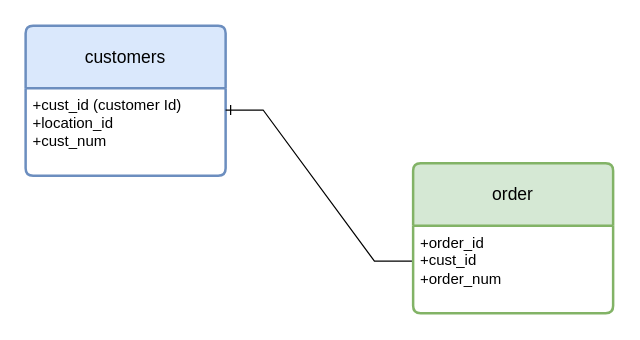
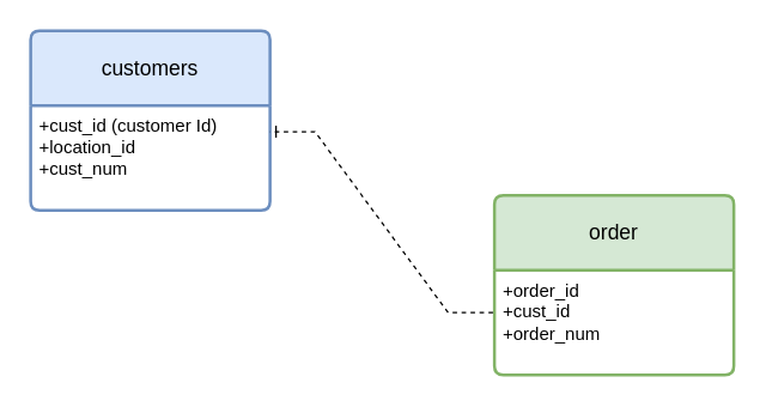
  <mxCell id="0" />
  <mxCell id="1" parent="0" />
  <mxCell id="2" value="order" style="swimlane;childLayout=stackLayout;horizontal=1;startSize=50;horizontalStack=0;rounded=1;fontSize=14;fontStyle=0;strokeWidth=2;resizeParent=0;resizeLast=1;shadow=0;dashed=0;align=center;arcSize=4;whiteSpace=wrap;html=1;fillColor=#d5e8d4;strokeColor=#82b366;" vertex="1" parent="1"><mxGeometry x="330" y="130" width="160" height="120" as="geometry" /></mxCell>
  <mxCell id="3" value="+order_id&lt;br&gt;+cust_id&lt;br&gt;+order_num" style="align=left;strokeColor=none;fillColor=none;spacingLeft=4;fontSize=12;verticalAlign=top;resizable=0;rotatable=0;part=1;html=1;" vertex="1" parent="2"><mxGeometry y="50" width="160" height="70" as="geometry" /></mxCell>
  <mxCell id="4" value="customers" style="swimlane;childLayout=stackLayout;horizontal=1;startSize=50;horizontalStack=0;rounded=1;fontSize=14;fontStyle=0;strokeWidth=2;resizeParent=0;resizeLast=1;shadow=0;dashed=0;align=center;arcSize=4;whiteSpace=wrap;html=1;fillColor=#dae8fc;strokeColor=#6c8ebf;" vertex="1" parent="1"><mxGeometry x="20" y="20" width="160" height="120" as="geometry" /></mxCell>
  <mxCell id="5" value="+cust_id (customer Id)&lt;div&gt;+location_id&lt;br&gt;+cust_num&lt;/div&gt;" style="align=left;strokeColor=none;fillColor=none;spacingLeft=4;fontSize=12;verticalAlign=top;resizable=0;rotatable=0;part=1;html=1;" vertex="1" parent="4"><mxGeometry y="50" width="160" height="70" as="geometry" /></mxCell>
- <mxCell id="6" value="" style="edgeStyle=entityRelationEdgeStyle;fontSize=12;html=1;endArrow=ERone;endFill=1;rounded=0;exitX=-0.006;exitY=0.406;exitDx=0;exitDy=0;entryX=1;entryY=0.25;entryDx=0;entryDy=0;exitPerimeter=0;" edge="1" parent="1" source="3" target="5"><mxGeometry width="100" height="100" relative="1" as="geometry"><mxPoint x="230" y="190" as="sourcePoint" /><mxPoint x="330" y="90" as="targetPoint" /><Array as="points"><mxPoint x="320" y="215" /></Array></mxGeometry></mxCell>
+ <mxCell id="6" value="" style="edgeStyle=entityRelationEdgeStyle;fontSize=12;html=1;endArrow=ERone;endFill=1;rounded=0;exitX=-0.006;exitY=0.406;exitDx=0;exitDy=0;entryX=1;entryY=0.25;entryDx=0;entryDy=0;exitPerimeter=0;dashed=1;" edge="1" parent="1" source="3" target="5"><mxGeometry width="100" height="100" relative="1" as="geometry"><mxPoint x="230" y="190" as="sourcePoint" /><mxPoint x="330" y="90" as="targetPoint" /><Array as="points"><mxPoint x="320" y="215" /></Array></mxGeometry></mxCell>
